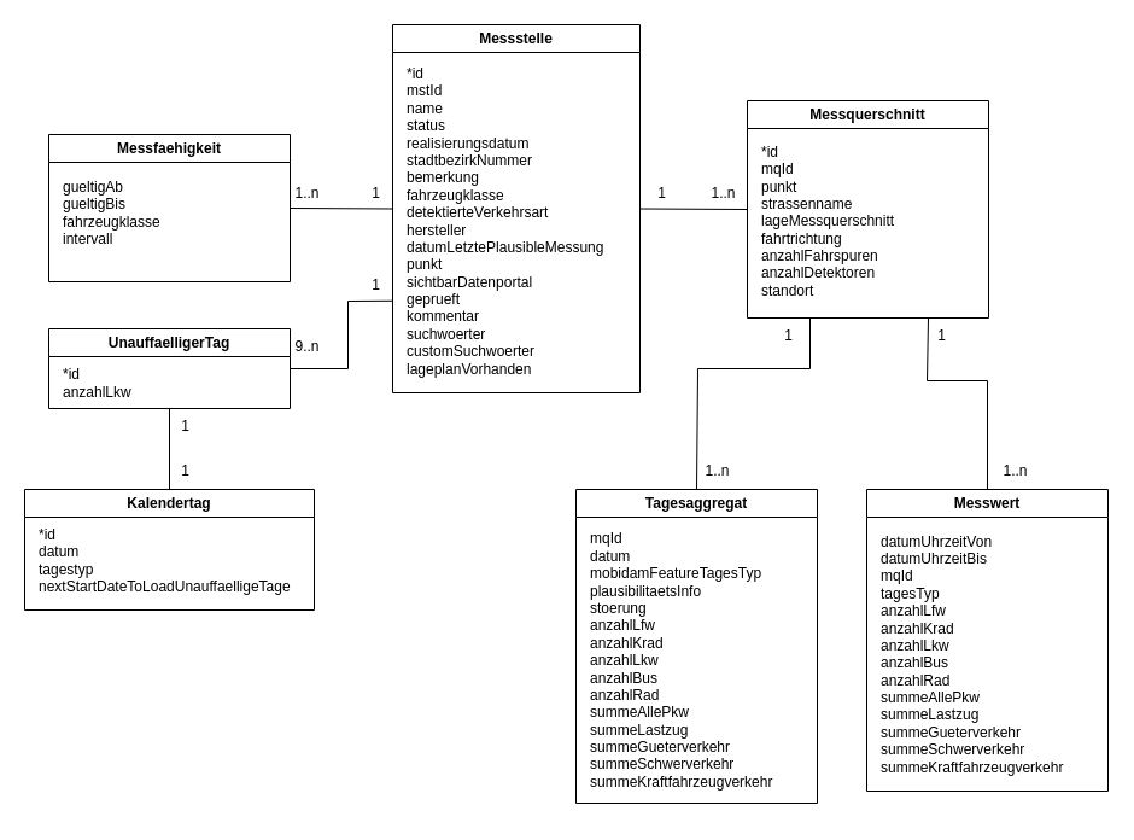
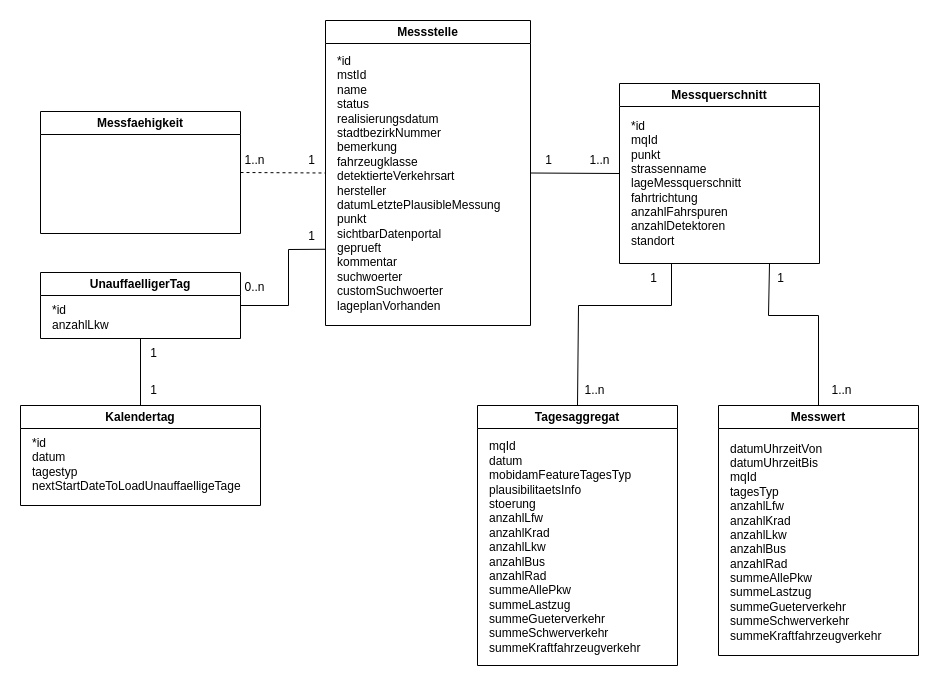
  <mxCell id="0" />
  <mxCell id="1" parent="0" />
  <mxCell id="2" value="Messquerschnitt" style="swimlane;whiteSpace=wrap;html=1;" parent="1" vertex="1"><mxGeometry x="619" y="83" width="200" height="180" as="geometry" /></mxCell>
  <mxCell id="3" value="&lt;div&gt;*id&lt;/div&gt;&lt;div&gt;mqId&lt;/div&gt;&lt;div&gt;punkt&lt;/div&gt;&lt;div&gt;strassenname&lt;/div&gt;&lt;div&gt;lageMessquerschnitt&lt;/div&gt;&lt;div&gt;fahrtrichtung&lt;/div&gt;&lt;div&gt;anzahlFahrspuren&lt;/div&gt;&lt;div&gt;anzahlDetektoren&lt;/div&gt;&lt;div&gt;standort&lt;/div&gt;" style="text;html=1;align=left;verticalAlign=middle;resizable=0;points=[];autosize=1;strokeColor=none;fillColor=none;" parent="2" vertex="1"><mxGeometry x="10" y="30" width="130" height="140" as="geometry" /></mxCell>
  <mxCell id="4" style="rounded=0;orthogonalLoop=1;jettySize=auto;html=1;exitX=1;exitY=0.5;exitDx=0;exitDy=0;entryX=0;entryY=0.5;entryDx=0;entryDy=0;startArrow=none;startFill=0;endArrow=none;endFill=0;" parent="1" source="5" target="2" edge="1"><mxGeometry relative="1" as="geometry" /></mxCell>
  <mxCell id="5" value="Messstelle" style="swimlane;whiteSpace=wrap;html=1;" parent="1" vertex="1"><mxGeometry x="325" y="20" width="205" height="305" as="geometry" /></mxCell>
  <mxCell id="6" value="&lt;div&gt;*id&lt;/div&gt;&lt;div&gt;mstId&lt;/div&gt;&lt;div&gt;name&lt;/div&gt;&lt;div&gt;status&lt;br&gt;&lt;/div&gt;&lt;div&gt;realisierungsdatum&lt;/div&gt;&lt;div&gt;stadtbezirkNummer&lt;/div&gt;&lt;div&gt;bemerkung&lt;/div&gt;&lt;div&gt;fahrzeugklasse&lt;/div&gt;&lt;div&gt;detektierteVerkehrsart&lt;/div&gt;&lt;div&gt;hersteller&lt;/div&gt;&lt;div&gt;datumLetztePlausibleMessung&lt;/div&gt;&lt;div&gt;punkt&lt;/div&gt;&lt;div&gt;sichtbarDatenportal&lt;/div&gt;&lt;div&gt;geprueft&lt;/div&gt;&lt;div&gt;kommentar&lt;/div&gt;&lt;div&gt;suchwoerter&lt;/div&gt;&lt;div&gt;customSuchwoerter&lt;/div&gt;&lt;div&gt;lageplanVorhanden&lt;/div&gt;" style="text;html=1;align=left;verticalAlign=middle;resizable=0;points=[];autosize=1;strokeColor=none;fillColor=none;" parent="5" vertex="1"><mxGeometry x="10" y="28" width="190" height="270" as="geometry" /></mxCell>
  <mxCell id="7" value="1" style="text;html=1;align=center;verticalAlign=middle;resizable=0;points=[];autosize=1;strokeColor=none;fillColor=none;" parent="1" vertex="1"><mxGeometry x="533" y="145" width="30" height="30" as="geometry" /></mxCell>
  <mxCell id="8" value="1..n" style="text;html=1;align=center;verticalAlign=middle;resizable=0;points=[];autosize=1;strokeColor=none;fillColor=none;" parent="1" vertex="1"><mxGeometry x="579" y="145" width="40" height="30" as="geometry" /></mxCell>
  <mxCell id="9" value="Messfaehigkeit" style="swimlane;whiteSpace=wrap;html=1;" parent="1" vertex="1"><mxGeometry x="40" y="111" width="200" height="122" as="geometry" /></mxCell>
- <mxCell id="10" value="gueltigAb&lt;div&gt;gueltigBis&lt;/div&gt;&lt;div&gt;fahrzeugklasse&lt;/div&gt;&lt;div&gt;intervall&lt;/div&gt;" style="text;html=1;align=left;verticalAlign=middle;resizable=0;points=[];autosize=1;strokeColor=none;fillColor=none;" parent="9" vertex="1"><mxGeometry x="10" y="30" width="100" height="70" as="geometry" /></mxCell>
- <mxCell id="11" style="rounded=0;orthogonalLoop=1;jettySize=auto;html=1;exitX=1;exitY=0.5;exitDx=0;exitDy=0;startArrow=none;startFill=0;endArrow=none;endFill=0;entryX=0;entryY=0.5;entryDx=0;entryDy=0;" parent="1" source="9" target="5" edge="1"><mxGeometry relative="1" as="geometry"><mxPoint x="236" y="173" as="sourcePoint" /><mxPoint x="308" y="195" as="targetPoint" /></mxGeometry></mxCell>
+ <mxCell id="11" style="rounded=0;orthogonalLoop=1;jettySize=auto;html=1;exitX=1;exitY=0.5;exitDx=0;exitDy=0;startArrow=none;startFill=0;endArrow=none;endFill=0;entryX=0;entryY=0.5;entryDx=0;entryDy=0;dashed=1;" parent="1" source="9" target="5" edge="1"><mxGeometry relative="1" as="geometry"><mxPoint x="236" y="173" as="sourcePoint" /><mxPoint x="308" y="195" as="targetPoint" /></mxGeometry></mxCell>
  <mxCell id="12" value="1..n" style="text;html=1;align=center;verticalAlign=middle;resizable=0;points=[];autosize=1;strokeColor=none;fillColor=none;" parent="1" vertex="1"><mxGeometry x="234" y="145" width="40" height="30" as="geometry" /></mxCell>
  <mxCell id="13" value="1" style="text;html=1;align=center;verticalAlign=middle;resizable=0;points=[];autosize=1;strokeColor=none;fillColor=none;" parent="1" vertex="1"><mxGeometry x="296" y="145" width="30" height="30" as="geometry" /></mxCell>
  <mxCell id="14" value="UnauffaelligerTag" style="swimlane;whiteSpace=wrap;html=1;" parent="1" vertex="1"><mxGeometry x="40" y="272" width="200" height="66" as="geometry" /></mxCell>
  <mxCell id="15" value="&lt;div&gt;*id&lt;/div&gt;anzahlLkw" style="text;html=1;align=left;verticalAlign=middle;resizable=0;points=[];autosize=1;strokeColor=none;fillColor=none;" parent="14" vertex="1"><mxGeometry x="10" y="25" width="50" height="40" as="geometry" /></mxCell>
  <mxCell id="16" value="Kalendertag" style="swimlane;whiteSpace=wrap;html=1;startSize=23;" parent="1" vertex="1"><mxGeometry x="20" y="405" width="240" height="100" as="geometry" /></mxCell>
  <mxCell id="17" value="*id&lt;div&gt;datum&lt;div&gt;tagestyp&lt;/div&gt;&lt;div&gt;nextStartDateToLoadUnauffaelligeTage&lt;/div&gt;&lt;/div&gt;" style="text;html=1;align=left;verticalAlign=middle;resizable=0;points=[];autosize=1;strokeColor=none;fillColor=none;" parent="16" vertex="1"><mxGeometry x="10" y="24" width="230" height="70" as="geometry" /></mxCell>
  <mxCell id="18" style="rounded=0;orthogonalLoop=1;jettySize=auto;html=1;exitX=1;exitY=0.5;exitDx=0;exitDy=0;startArrow=none;startFill=0;endArrow=none;endFill=0;entryX=0;entryY=0.75;entryDx=0;entryDy=0;" parent="1" source="14" target="5" edge="1"><mxGeometry relative="1" as="geometry"><mxPoint x="250" y="182" as="sourcePoint" /><mxPoint x="335" y="183" as="targetPoint" /><Array as="points"><mxPoint x="288" y="305" /><mxPoint x="288" y="249" /></Array></mxGeometry></mxCell>
- <mxCell id="19" value="9..n" style="text;html=1;align=center;verticalAlign=middle;resizable=0;points=[];autosize=1;strokeColor=none;fillColor=none;" parent="1" vertex="1"><mxGeometry x="234" y="272" width="40" height="30" as="geometry" /></mxCell>
+ <mxCell id="19" value="0..n" style="text;html=1;align=center;verticalAlign=middle;resizable=0;points=[];autosize=1;strokeColor=none;fillColor=none;" parent="1" vertex="1"><mxGeometry x="234" y="272" width="40" height="30" as="geometry" /></mxCell>
  <mxCell id="20" value="1" style="text;html=1;align=center;verticalAlign=middle;resizable=0;points=[];autosize=1;strokeColor=none;fillColor=none;" parent="1" vertex="1"><mxGeometry x="296" y="221" width="30" height="30" as="geometry" /></mxCell>
  <mxCell id="21" style="rounded=0;orthogonalLoop=1;jettySize=auto;html=1;exitX=0.5;exitY=0;exitDx=0;exitDy=0;entryX=0.5;entryY=1;entryDx=0;entryDy=0;startArrow=none;startFill=0;endArrow=none;endFill=0;" parent="1" source="16" target="14" edge="1"><mxGeometry relative="1" as="geometry"><mxPoint x="540" y="183" as="sourcePoint" /><mxPoint x="629" y="183" as="targetPoint" /></mxGeometry></mxCell>
  <mxCell id="22" value="1" style="text;html=1;align=center;verticalAlign=middle;resizable=0;points=[];autosize=1;strokeColor=none;fillColor=none;" parent="1" vertex="1"><mxGeometry x="138" y="338" width="30" height="30" as="geometry" /></mxCell>
  <mxCell id="23" value="1" style="text;html=1;align=center;verticalAlign=middle;resizable=0;points=[];autosize=1;strokeColor=none;fillColor=none;" parent="1" vertex="1"><mxGeometry x="138" y="375" width="30" height="30" as="geometry" /></mxCell>
  <mxCell id="24" value="Tagesaggregat" style="swimlane;whiteSpace=wrap;html=1;" vertex="1" parent="1"><mxGeometry x="477" y="405" width="200" height="260" as="geometry" /></mxCell>
  <mxCell id="25" value="&lt;div&gt;&lt;span style=&quot;background-color: transparent; color: light-dark(rgb(0, 0, 0), rgb(255, 255, 255));&quot;&gt;mqId&lt;/span&gt;&lt;/div&gt;&lt;div&gt;datum&lt;/div&gt;&lt;div&gt;mobidamFeatureTagesTyp&lt;/div&gt;&lt;div&gt;plausibilitaetsInfo&lt;/div&gt;&lt;div&gt;stoerung&lt;/div&gt;&lt;div&gt;anzahlLfw&lt;/div&gt;&lt;div&gt;anzahlKrad&lt;/div&gt;&lt;div&gt;anzahlLkw&lt;/div&gt;&lt;div&gt;anzahlBus&lt;/div&gt;&lt;div&gt;anzahlRad&lt;/div&gt;&lt;div&gt;summeAllePkw&lt;/div&gt;&lt;div&gt;summeLastzug&lt;/div&gt;&lt;div&gt;summeGueterverkehr&lt;/div&gt;&lt;div&gt;summeSchwerverkehr&lt;/div&gt;&lt;div&gt;summeKraftfahrzeugverkehr&lt;/div&gt;&lt;div&gt;&lt;br&gt;&lt;/div&gt;" style="text;html=1;align=left;verticalAlign=middle;resizable=0;points=[];autosize=1;strokeColor=none;fillColor=none;" vertex="1" parent="24"><mxGeometry x="10" y="29" width="170" height="240" as="geometry" /></mxCell>
  <mxCell id="26" style="rounded=0;orthogonalLoop=1;jettySize=auto;html=1;exitX=0.5;exitY=0;exitDx=0;exitDy=0;startArrow=none;startFill=0;endArrow=none;endFill=0;entryX=0.25;entryY=1;entryDx=0;entryDy=0;" edge="1" parent="1" source="24"><mxGeometry relative="1" as="geometry"><mxPoint x="579" y="405" as="sourcePoint" /><mxPoint x="671" y="263" as="targetPoint" /><Array as="points"><mxPoint x="578" y="305" /><mxPoint x="671" y="305" /></Array></mxGeometry></mxCell>
  <mxCell id="27" value="Messwert" style="swimlane;whiteSpace=wrap;html=1;" vertex="1" parent="1"><mxGeometry x="718" y="405" width="200" height="250" as="geometry" /></mxCell>
  <mxCell id="28" value="&lt;div&gt;&lt;span style=&quot;background-color: transparent;&quot;&gt;datumUhrzeitVon&lt;/span&gt;&lt;/div&gt;&lt;div&gt;&lt;span style=&quot;background-color: transparent;&quot;&gt;datumUhrzeitBis&lt;/span&gt;&lt;/div&gt;&lt;div&gt;&lt;span style=&quot;background-color: transparent; color: light-dark(rgb(0, 0, 0), rgb(255, 255, 255));&quot;&gt;mqId&lt;/span&gt;&lt;/div&gt;&lt;div&gt;tagesTyp&lt;/div&gt;&lt;div&gt;anzahlLfw&lt;/div&gt;&lt;div&gt;anzahlKrad&lt;/div&gt;&lt;div&gt;anzahlLkw&lt;/div&gt;&lt;div&gt;anzahlBus&lt;/div&gt;&lt;div&gt;anzahlRad&lt;/div&gt;&lt;div&gt;summeAllePkw&lt;/div&gt;&lt;div&gt;summeLastzug&lt;/div&gt;&lt;div&gt;summeGueterverkehr&lt;/div&gt;&lt;div&gt;summeSchwerverkehr&lt;/div&gt;&lt;div&gt;summeKraftfahrzeugverkehr&lt;/div&gt;&lt;div&gt;&lt;br&gt;&lt;/div&gt;" style="text;html=1;align=left;verticalAlign=middle;resizable=0;points=[];autosize=1;strokeColor=none;fillColor=none;" vertex="1" parent="27"><mxGeometry x="10" y="29" width="170" height="230" as="geometry" /></mxCell>
  <mxCell id="29" style="rounded=0;orthogonalLoop=1;jettySize=auto;html=1;exitX=0.5;exitY=0;exitDx=0;exitDy=0;startArrow=none;startFill=0;endArrow=none;endFill=0;entryX=0.75;entryY=1;entryDx=0;entryDy=0;" edge="1" parent="1" source="27" target="2"><mxGeometry relative="1" as="geometry"><mxPoint x="587" y="415" as="sourcePoint" /><mxPoint x="681" y="273" as="targetPoint" /><Array as="points"><mxPoint x="818" y="315" /><mxPoint x="768" y="315" /></Array></mxGeometry></mxCell>
  <mxCell id="30" value="1" style="text;html=1;align=center;verticalAlign=middle;resizable=0;points=[];autosize=1;strokeColor=none;fillColor=none;" vertex="1" parent="1"><mxGeometry x="638" y="263" width="30" height="30" as="geometry" /></mxCell>
  <mxCell id="31" value="1" style="text;html=1;align=center;verticalAlign=middle;resizable=0;points=[];autosize=1;strokeColor=none;fillColor=none;" vertex="1" parent="1"><mxGeometry x="765" y="263" width="30" height="30" as="geometry" /></mxCell>
  <mxCell id="32" value="1..n" style="text;html=1;align=center;verticalAlign=middle;resizable=0;points=[];autosize=1;strokeColor=none;fillColor=none;" vertex="1" parent="1"><mxGeometry x="574" y="375" width="40" height="30" as="geometry" /></mxCell>
  <mxCell id="33" value="1..n" style="text;html=1;align=center;verticalAlign=middle;resizable=0;points=[];autosize=1;strokeColor=none;fillColor=none;" vertex="1" parent="1"><mxGeometry x="821" y="375" width="40" height="30" as="geometry" /></mxCell>
